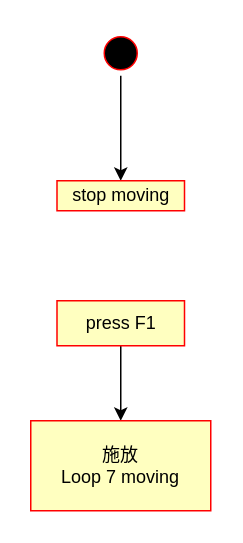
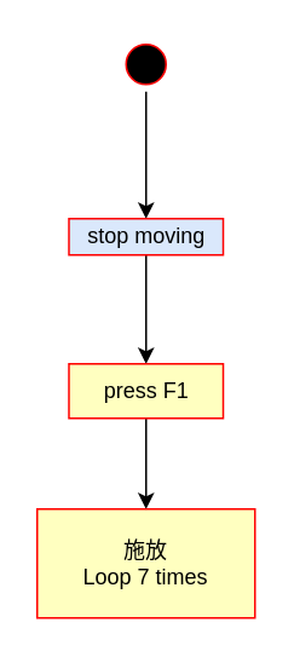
  <mxCell id="0" />
  <mxCell id="1" parent="0" />
  <mxCell id="2" value="" style="edgeStyle=orthogonalEdgeStyle;rounded=0;orthogonalLoop=1;jettySize=auto;html=1;entryX=0.5;entryY=0;entryDx=0;entryDy=0;" edge="1" parent="1" source="3" target="5"><mxGeometry relative="1" as="geometry"><mxPoint x="80" y="115" as="targetPoint" /></mxGeometry></mxCell>
  <mxCell id="3" value="" style="ellipse;html=1;shape=startState;fillColor=#000000;strokeColor=#ff0000;" vertex="1" parent="1"><mxGeometry x="65" y="20" width="30" height="30" as="geometry" /></mxCell>
- <mxCell id="5" value="stop moving" style="rounded=0;whiteSpace=wrap;html=1;arcSize=40;fontColor=#000000;fillColor=#ffffc0;strokeColor=#ff0000;shadow=0;" vertex="1" parent="1"><mxGeometry x="37.5" y="120" width="85" height="20" as="geometry" /></mxCell>
+ <mxCell id="4" value="" style="edgeStyle=orthogonalEdgeStyle;rounded=0;orthogonalLoop=1;jettySize=auto;html=1;" edge="1" parent="1" source="5" target="7"><mxGeometry relative="1" as="geometry" /></mxCell>
+ <mxCell id="5" value="stop moving" style="rounded=0;whiteSpace=wrap;html=1;arcSize=40;fontColor=#000000;fillColor=#dae8fc;strokeColor=#ff0000;shadow=0;" vertex="1" parent="1"><mxGeometry x="37.5" y="120" width="85" height="20" as="geometry" /></mxCell>
  <mxCell id="6" value="" style="edgeStyle=orthogonalEdgeStyle;rounded=0;orthogonalLoop=1;jettySize=auto;html=1;" edge="1" parent="1" source="7" target="8"><mxGeometry relative="1" as="geometry" /></mxCell>
  <mxCell id="7" value="press F1" style="whiteSpace=wrap;html=1;fillColor=#ffffc0;strokeColor=#ff0000;fontColor=#000000;rounded=0;arcSize=40;shadow=0;" vertex="1" parent="1"><mxGeometry x="37.5" y="200" width="85" height="30" as="geometry" /></mxCell>
- <mxCell id="8" value="施放&lt;br&gt;Loop 7 moving" style="whiteSpace=wrap;html=1;fillColor=#ffffc0;strokeColor=#ff0000;fontColor=#000000;rounded=0;arcSize=40;shadow=0;" vertex="1" parent="1"><mxGeometry x="20" y="280" width="120" height="60" as="geometry" /></mxCell>
+ <mxCell id="8" value="施放&lt;br&gt;Loop 7 times" style="whiteSpace=wrap;html=1;fillColor=#ffffc0;strokeColor=#ff0000;fontColor=#000000;rounded=0;arcSize=40;shadow=0;" vertex="1" parent="1"><mxGeometry x="20" y="280" width="120" height="60" as="geometry" /></mxCell>
